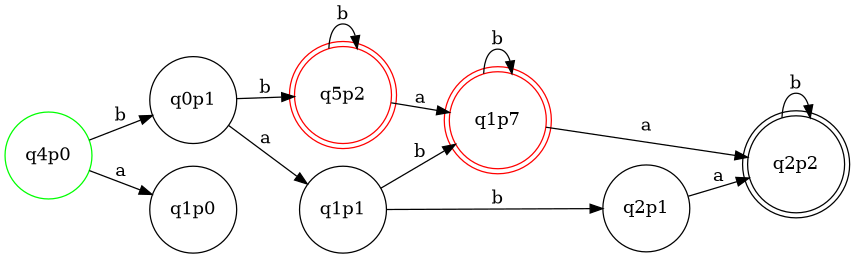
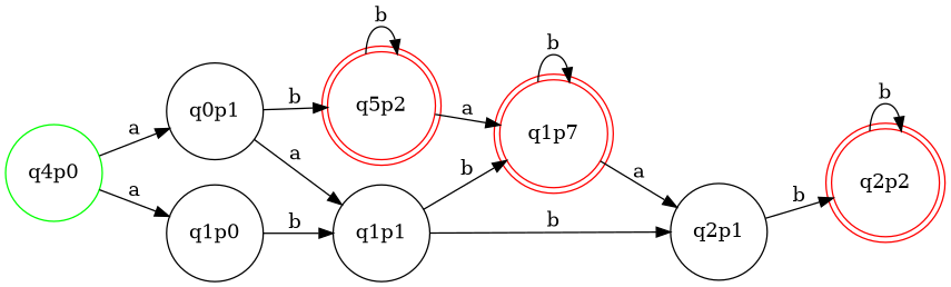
  digraph {
    rankdir=LR
    node [shape=circle]
-   q2p2 [color=black shape=doublecircle]
+   q2p2 [color=red shape=doublecircle]
    n2 [color=red label=q5p2 shape=doublecircle]
    n3 [color=red label=q1p7 shape=doublecircle]
    n4 [color=green label=q4p0]
    q1p0
    q0p1
    q1p1
    q2p1
    q2p2 -> q2p2 [label=b]
    n2 -> n2 [label=b]
    n2 -> n3 [label=a]
-   n3 -> q2p2 [label=a]
+   n3 -> q2p1 [label=a]
    n3 -> n3 [label=b]
    n4 -> q1p0 [label=a]
-   n4 -> q0p1 [label=b]
+   n4 -> q0p1 [label=a]
+   q1p0 -> q1p1 [label=b]
    q0p1 -> n2 [label=b]
    q0p1 -> q1p1 [label=a]
    q1p1 -> n3 [label=b]
    q1p1 -> q2p1 [label=b]
-   q2p1 -> q2p2 [label=a]
+   q2p1 -> q2p2 [label=b]
  }
